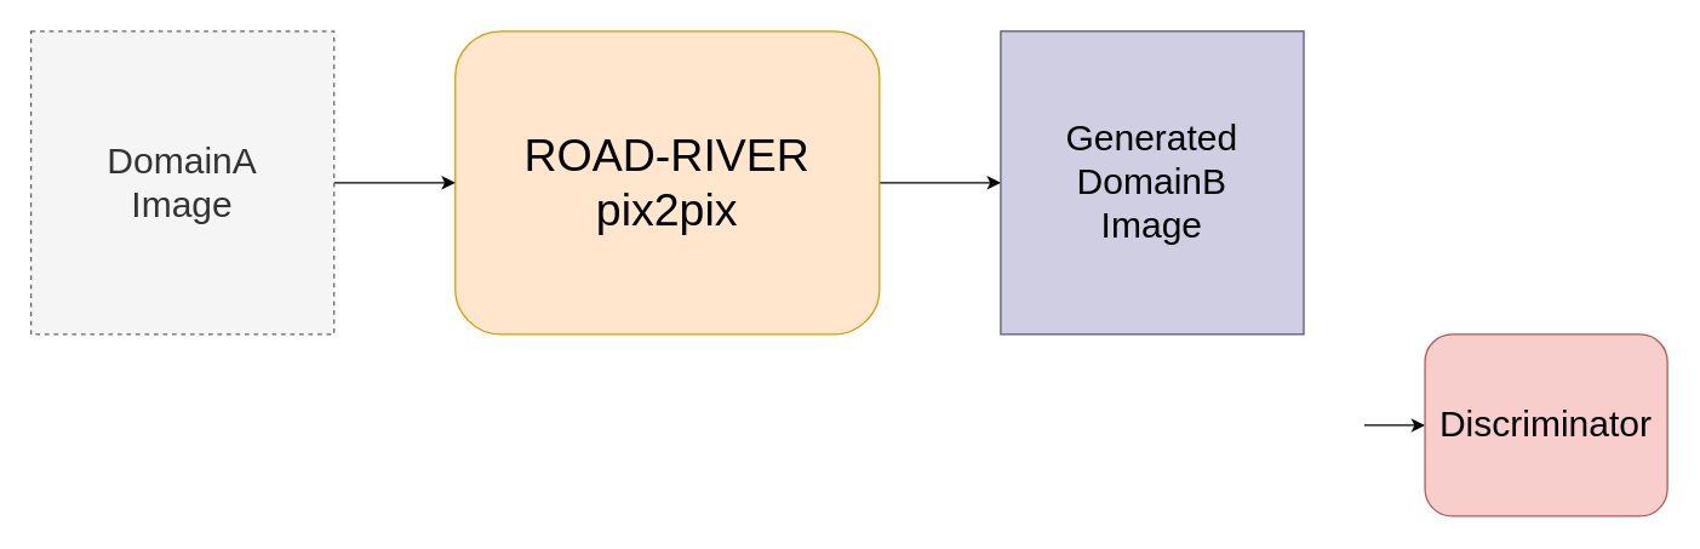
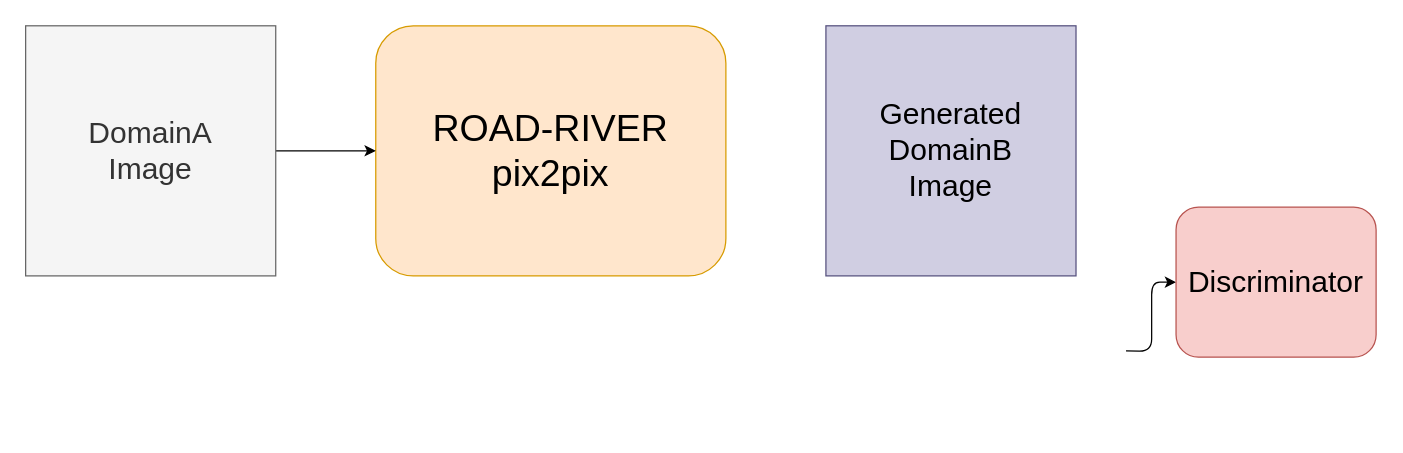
  <mxCell id="0" />
  <mxCell id="1" parent="0" />
- <mxCell id="2" style="edgeStyle=none;html=1;exitX=1;exitY=0.5;exitDx=0;exitDy=0;entryX=0;entryY=0.5;entryDx=0;entryDy=0;fontSize=24;shadow=0;" edge="1" parent="1" source="3" target="6"><mxGeometry relative="1" as="geometry" /></mxCell>
  <mxCell id="3" value="&lt;font style=&quot;font-size: 30px;&quot;&gt;ROAD-RIVER&lt;br&gt;pix2pix&lt;/font&gt;" style="rounded=1;whiteSpace=wrap;html=1;fillColor=#ffe6cc;strokeColor=#d79b00;shadow=0;" vertex="1" parent="1"><mxGeometry x="300" y="20" width="280" height="200" as="geometry" /></mxCell>
  <mxCell id="4" style="edgeStyle=none;html=1;exitX=1;exitY=0.5;exitDx=0;exitDy=0;entryX=0;entryY=0.5;entryDx=0;entryDy=0;fontSize=24;shadow=0;" edge="1" parent="1" source="5" target="3"><mxGeometry relative="1" as="geometry" /></mxCell>
- <mxCell id="5" value="DomainA&lt;br&gt;Image" style="whiteSpace=wrap;html=1;aspect=fixed;fontSize=24;fillColor=#f5f5f5;strokeColor=#666666;fontColor=#333333;shadow=0;dashed=1;" vertex="1" parent="1"><mxGeometry x="20" y="20" width="200" height="200" as="geometry" /></mxCell>
+ <mxCell id="5" value="DomainA&lt;br&gt;Image" style="whiteSpace=wrap;html=1;aspect=fixed;fontSize=24;fillColor=#f5f5f5;strokeColor=#666666;fontColor=#333333;shadow=0;" vertex="1" parent="1"><mxGeometry x="20" y="20" width="200" height="200" as="geometry" /></mxCell>
  <mxCell id="6" value="Generated&lt;br&gt;DomainB&lt;br&gt;Image" style="whiteSpace=wrap;html=1;aspect=fixed;fontSize=24;fillColor=#d0cee2;strokeColor=#56517e;shadow=0;" vertex="1" parent="1"><mxGeometry x="660" y="20" width="200" height="200" as="geometry" /></mxCell>
  <mxCell id="7" style="edgeStyle=orthogonalEdgeStyle;html=1;exitX=0;exitY=0.5;exitDx=0;exitDy=0;shadow=0;fontSize=24;startArrow=classic;startFill=1;endArrow=none;endFill=0;" edge="1" parent="1" source="8"><mxGeometry relative="1" as="geometry"><mxPoint x="900" y="279.909" as="targetPoint" /></mxGeometry></mxCell>
- <mxCell id="8" value="Discriminator" style="rounded=1;whiteSpace=wrap;html=1;shadow=0;fontSize=24;fillColor=#f8cecc;strokeColor=#b85450;align=center;" vertex="1" parent="1"><mxGeometry x="940" y="220" width="160" height="120" as="geometry" /></mxCell>
+ <mxCell id="8" value="Discriminator" style="rounded=1;whiteSpace=wrap;html=1;shadow=0;fontSize=24;fillColor=#f8cecc;strokeColor=#b85450;align=center;" vertex="1" parent="1"><mxGeometry x="940" y="165" width="160" height="120" as="geometry" /></mxCell>
